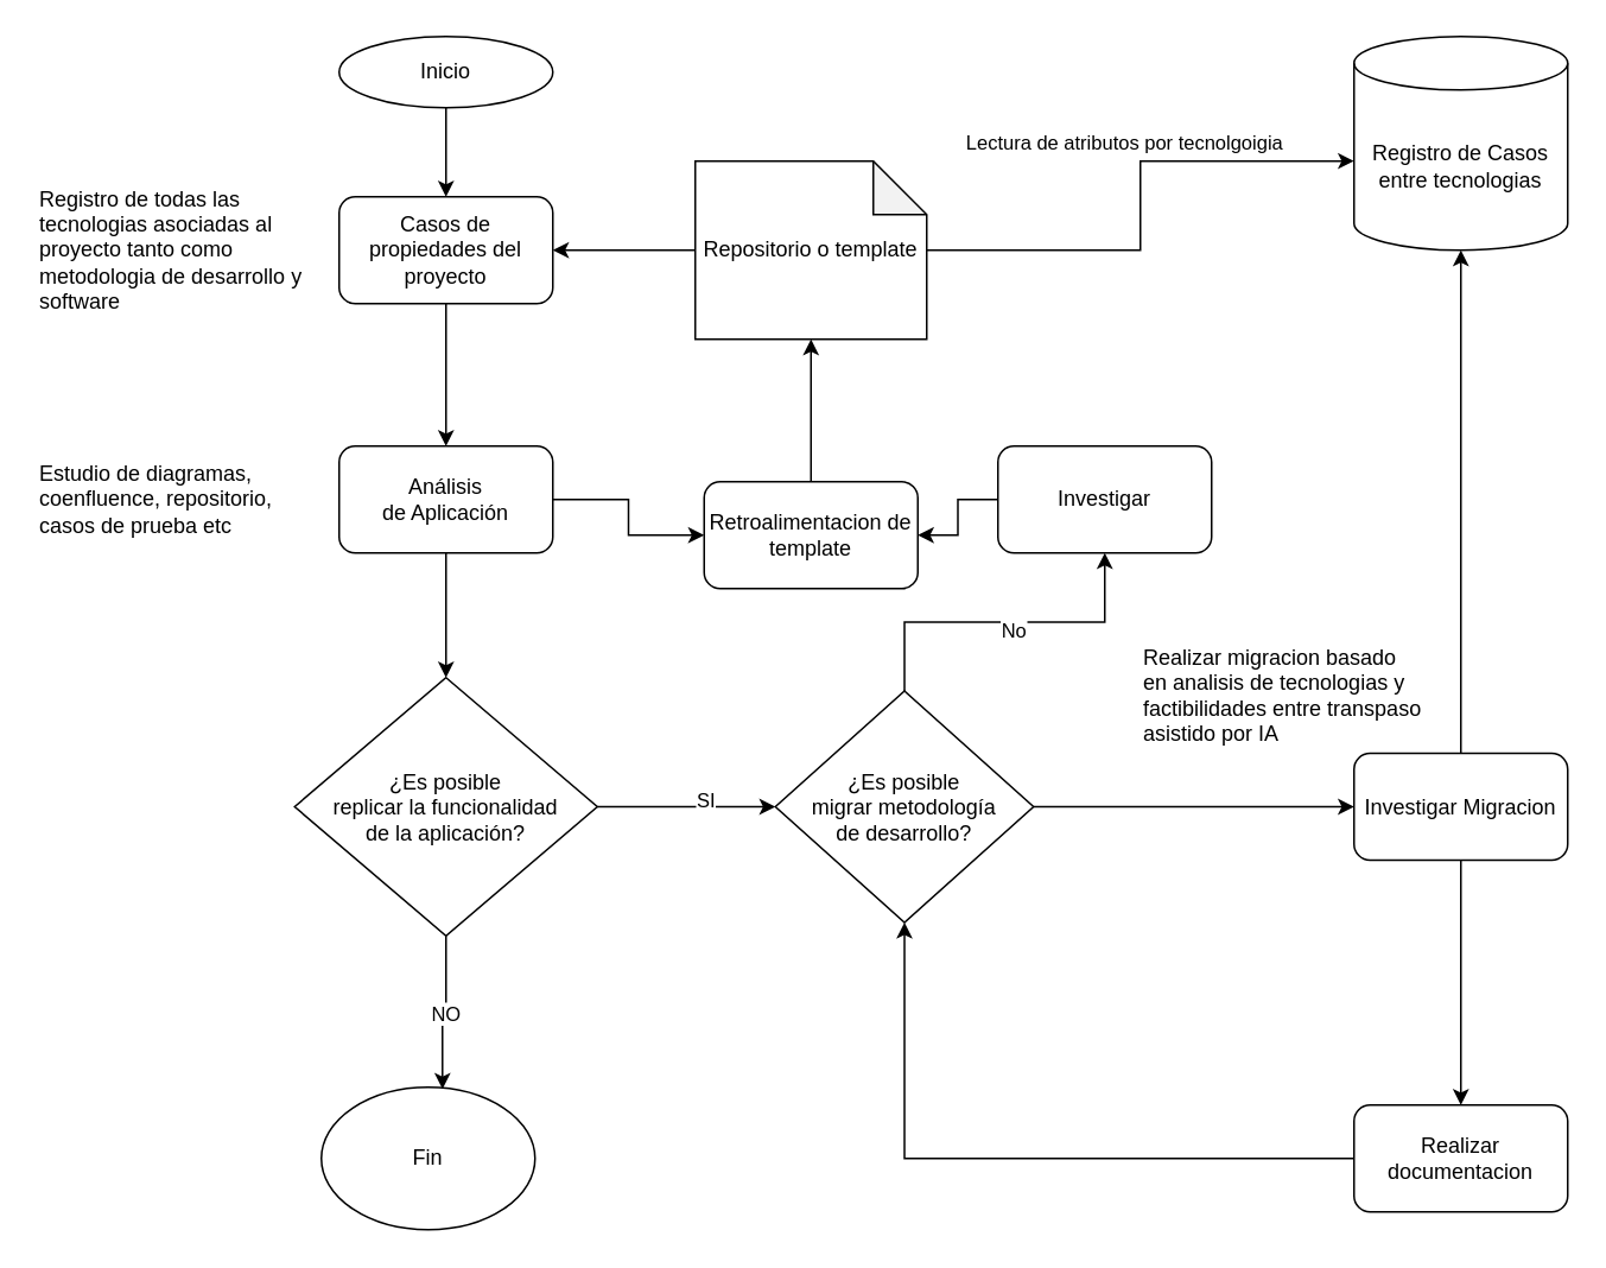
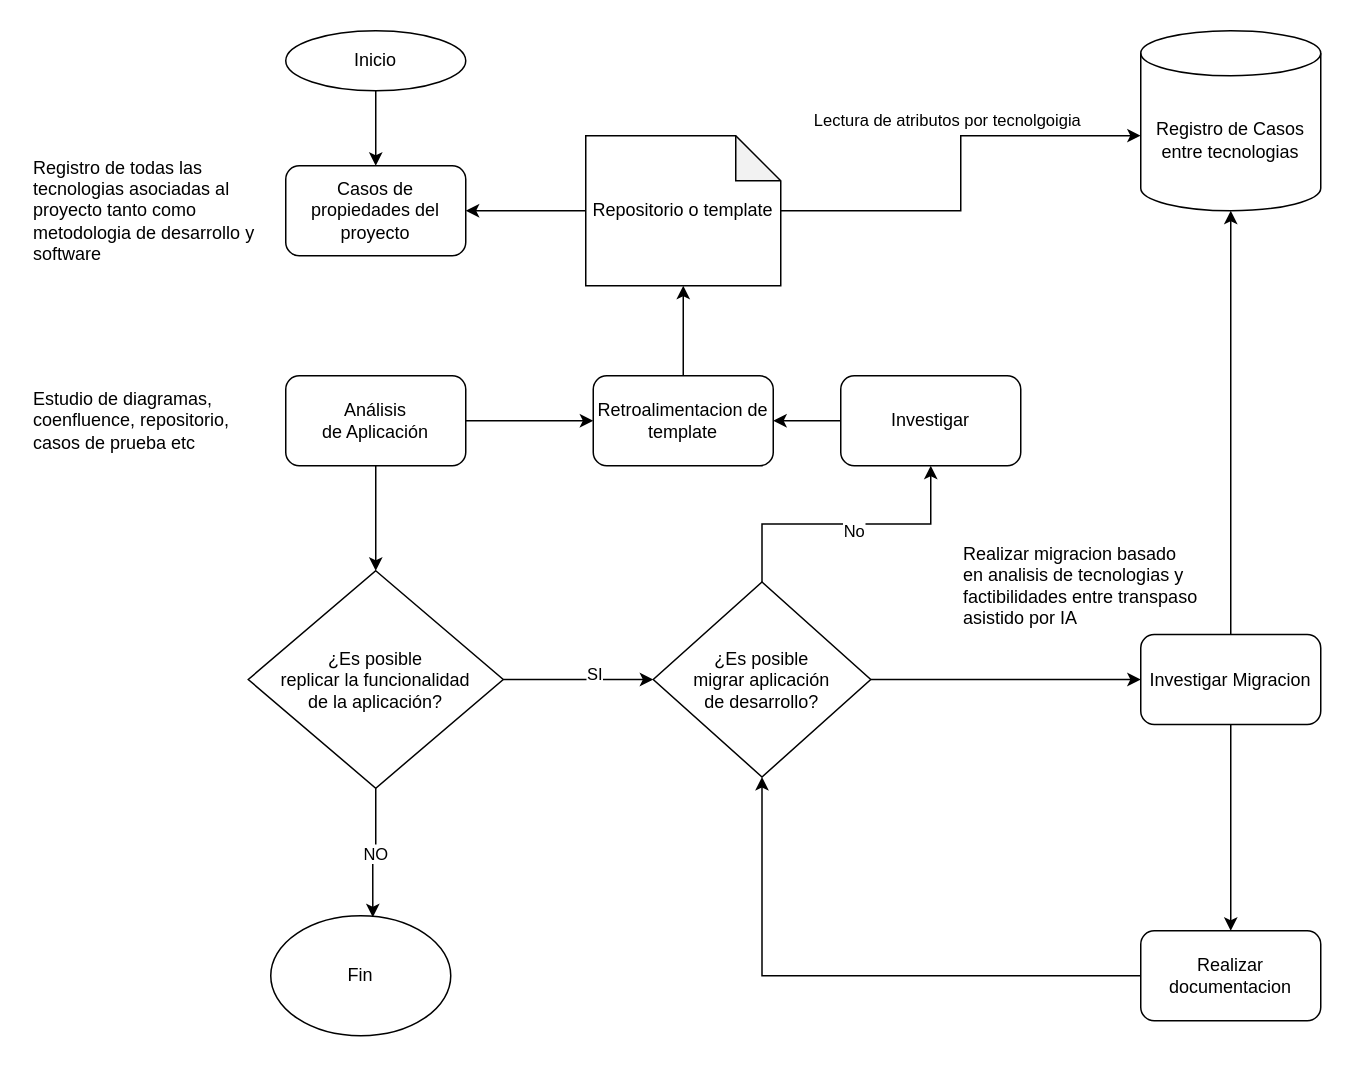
  <mxCell id="0" />
  <mxCell id="1" parent="0" />
  <mxCell id="2" value="" style="edgeStyle=orthogonalEdgeStyle;rounded=0;orthogonalLoop=1;jettySize=auto;html=1;" edge="1" parent="1" source="3" target="5"><mxGeometry relative="1" as="geometry" /></mxCell>
  <mxCell id="3" value="Inicio" style="ellipse;whiteSpace=wrap;html=1;" vertex="1" parent="1"><mxGeometry x="190" y="20" width="120" height="40" as="geometry" /></mxCell>
- <mxCell id="4" value="" style="edgeStyle=orthogonalEdgeStyle;rounded=0;orthogonalLoop=1;jettySize=auto;html=1;" edge="1" parent="1" source="5" target="8"><mxGeometry relative="1" as="geometry" /></mxCell>
  <mxCell id="5" value="Casos de propiedades del proyecto" style="rounded=1;whiteSpace=wrap;html=1;" vertex="1" parent="1"><mxGeometry x="190" y="110" width="120" height="60" as="geometry" /></mxCell>
  <mxCell id="6" style="edgeStyle=orthogonalEdgeStyle;rounded=0;orthogonalLoop=1;jettySize=auto;html=1;entryX=0.5;entryY=0;entryDx=0;entryDy=0;" edge="1" parent="1" source="8" target="25"><mxGeometry relative="1" as="geometry" /></mxCell>
  <mxCell id="7" style="edgeStyle=orthogonalEdgeStyle;rounded=0;orthogonalLoop=1;jettySize=auto;html=1;entryX=0;entryY=0.5;entryDx=0;entryDy=0;" edge="1" parent="1" source="8" target="14"><mxGeometry relative="1" as="geometry" /></mxCell>
  <mxCell id="8" value="Análisis &lt;br&gt;de Aplicación" style="rounded=1;whiteSpace=wrap;html=1;" vertex="1" parent="1"><mxGeometry x="190" y="250" width="120" height="60" as="geometry" /></mxCell>
  <mxCell id="9" style="edgeStyle=orthogonalEdgeStyle;rounded=0;orthogonalLoop=1;jettySize=auto;html=1;entryX=0;entryY=0.5;entryDx=0;entryDy=0;" edge="1" parent="1" source="12" target="30"><mxGeometry relative="1" as="geometry" /></mxCell>
  <mxCell id="10" style="edgeStyle=orthogonalEdgeStyle;rounded=0;orthogonalLoop=1;jettySize=auto;html=1;" edge="1" parent="1" source="12" target="34"><mxGeometry relative="1" as="geometry" /></mxCell>
  <mxCell id="11" value="No" style="edgeLabel;html=1;align=center;verticalAlign=middle;resizable=0;points=[];" vertex="1" connectable="0" parent="10"><mxGeometry x="0.054" y="-4" relative="1" as="geometry"><mxPoint y="1" as="offset" /></mxGeometry></mxCell>
- <mxCell id="12" value="¿Es posible &lt;br&gt;migrar metodología &lt;br&gt;de desarrollo?" style="rhombus;whiteSpace=wrap;html=1;" vertex="1" parent="1"><mxGeometry x="435" y="387.5" width="145" height="130" as="geometry" /></mxCell>
+ <mxCell id="12" value="¿Es posible &lt;br&gt;migrar aplicación &lt;br&gt;de desarrollo?" style="rhombus;whiteSpace=wrap;html=1;" vertex="1" parent="1"><mxGeometry x="435" y="387.5" width="145" height="130" as="geometry" /></mxCell>
  <mxCell id="13" style="edgeStyle=orthogonalEdgeStyle;rounded=0;orthogonalLoop=1;jettySize=auto;html=1;" edge="1" parent="1" source="14" target="19"><mxGeometry relative="1" as="geometry" /></mxCell>
- <mxCell id="14" value="Retroalimentacion de template" style="rounded=1;whiteSpace=wrap;html=1;" vertex="1" parent="1"><mxGeometry x="395" y="270" width="120" height="60" as="geometry" /></mxCell>
+ <mxCell id="14" value="Retroalimentacion de template" style="rounded=1;whiteSpace=wrap;html=1;" vertex="1" parent="1"><mxGeometry x="395" y="250" width="120" height="60" as="geometry" /></mxCell>
  <mxCell id="15" value="Fin" style="ellipse;whiteSpace=wrap;html=1;" vertex="1" parent="1"><mxGeometry x="180" y="610" width="120" height="80" as="geometry" /></mxCell>
  <mxCell id="16" style="edgeStyle=orthogonalEdgeStyle;rounded=0;orthogonalLoop=1;jettySize=auto;html=1;entryX=1;entryY=0.5;entryDx=0;entryDy=0;" edge="1" parent="1" source="19" target="5"><mxGeometry relative="1" as="geometry" /></mxCell>
  <mxCell id="17" style="edgeStyle=orthogonalEdgeStyle;rounded=0;orthogonalLoop=1;jettySize=auto;html=1;entryX=0;entryY=0.583;entryDx=0;entryDy=0;entryPerimeter=0;" edge="1" parent="1" source="19" target="20"><mxGeometry relative="1" as="geometry" /></mxCell>
  <mxCell id="18" value="Lectura de atributos por tecnolgoigia" style="edgeLabel;html=1;align=center;verticalAlign=middle;resizable=0;points=[];" vertex="1" connectable="0" parent="17"><mxGeometry x="0.503" y="-3" relative="1" as="geometry"><mxPoint x="-58" y="-13" as="offset" /></mxGeometry></mxCell>
  <mxCell id="19" value="Repositorio o template" style="shape=note;whiteSpace=wrap;html=1;backgroundOutline=1;darkOpacity=0.05;" vertex="1" parent="1"><mxGeometry x="390" y="90" width="130" height="100" as="geometry" /></mxCell>
  <mxCell id="20" value="Registro de Casos entre tecnologias" style="shape=cylinder3;whiteSpace=wrap;html=1;boundedLbl=1;backgroundOutline=1;size=15;" vertex="1" parent="1"><mxGeometry x="760" y="20" width="120" height="120" as="geometry" /></mxCell>
  <mxCell id="21" style="edgeStyle=orthogonalEdgeStyle;rounded=0;orthogonalLoop=1;jettySize=auto;html=1;entryX=0;entryY=0.5;entryDx=0;entryDy=0;" edge="1" parent="1" source="25" target="12"><mxGeometry relative="1" as="geometry" /></mxCell>
  <mxCell id="22" value="SI" style="edgeLabel;html=1;align=center;verticalAlign=middle;resizable=0;points=[];" vertex="1" connectable="0" parent="21"><mxGeometry x="0.2" y="5" relative="1" as="geometry"><mxPoint y="1" as="offset" /></mxGeometry></mxCell>
  <mxCell id="23" style="edgeStyle=orthogonalEdgeStyle;rounded=0;orthogonalLoop=1;jettySize=auto;html=1;entryX=0.567;entryY=0.013;entryDx=0;entryDy=0;entryPerimeter=0;" edge="1" parent="1" source="25" target="15"><mxGeometry relative="1" as="geometry" /></mxCell>
  <mxCell id="24" value="NO" style="edgeLabel;html=1;align=center;verticalAlign=middle;resizable=0;points=[];" vertex="1" connectable="0" parent="23"><mxGeometry x="-0.023" relative="1" as="geometry"><mxPoint y="1" as="offset" /></mxGeometry></mxCell>
  <mxCell id="25" value="¿Es posible &lt;br&gt;replicar la funcionalidad &lt;br&gt;de la aplicación?" style="rhombus;whiteSpace=wrap;html=1;" vertex="1" parent="1"><mxGeometry x="165" y="380" width="170" height="145" as="geometry" /></mxCell>
  <mxCell id="26" value="Registro de todas las tecnologias asociadas al proyecto tanto como metodologia de desarrollo y software" style="text;html=1;strokeColor=none;fillColor=none;align=left;verticalAlign=middle;whiteSpace=wrap;rounded=0;" vertex="1" parent="1"><mxGeometry x="20" y="125" width="150" height="30" as="geometry" /></mxCell>
  <mxCell id="27" value="Estudio de diagramas, coenfluence, repositorio, casos de prueba etc" style="text;html=1;strokeColor=none;fillColor=none;align=left;verticalAlign=middle;whiteSpace=wrap;rounded=0;" vertex="1" parent="1"><mxGeometry x="20" y="265" width="150" height="30" as="geometry" /></mxCell>
  <mxCell id="28" style="edgeStyle=orthogonalEdgeStyle;rounded=0;orthogonalLoop=1;jettySize=auto;html=1;" edge="1" parent="1" source="30" target="20"><mxGeometry relative="1" as="geometry" /></mxCell>
  <mxCell id="29" style="edgeStyle=orthogonalEdgeStyle;rounded=0;orthogonalLoop=1;jettySize=auto;html=1;" edge="1" parent="1" source="30" target="32"><mxGeometry relative="1" as="geometry" /></mxCell>
  <mxCell id="30" value="Investigar Migracion" style="rounded=1;whiteSpace=wrap;html=1;" vertex="1" parent="1"><mxGeometry x="760" y="422.5" width="120" height="60" as="geometry" /></mxCell>
  <mxCell id="31" style="edgeStyle=orthogonalEdgeStyle;rounded=0;orthogonalLoop=1;jettySize=auto;html=1;" edge="1" parent="1" source="32" target="12"><mxGeometry relative="1" as="geometry" /></mxCell>
  <mxCell id="32" value="Realizar documentacion" style="rounded=1;whiteSpace=wrap;html=1;" vertex="1" parent="1"><mxGeometry x="760" y="620" width="120" height="60" as="geometry" /></mxCell>
  <mxCell id="33" value="" style="edgeStyle=orthogonalEdgeStyle;rounded=0;orthogonalLoop=1;jettySize=auto;html=1;" edge="1" parent="1" source="34" target="14"><mxGeometry relative="1" as="geometry" /></mxCell>
  <mxCell id="34" value="Investigar" style="rounded=1;whiteSpace=wrap;html=1;" vertex="1" parent="1"><mxGeometry x="560" y="250" width="120" height="60" as="geometry" /></mxCell>
  <mxCell id="35" value="Realizar migracion basado en analisis de tecnologias y factibilidades entre transpaso asistido por IA" style="text;html=1;strokeColor=none;fillColor=none;align=left;verticalAlign=middle;whiteSpace=wrap;rounded=0;" vertex="1" parent="1"><mxGeometry x="640" y="330" width="160" height="120" as="geometry" /></mxCell>
